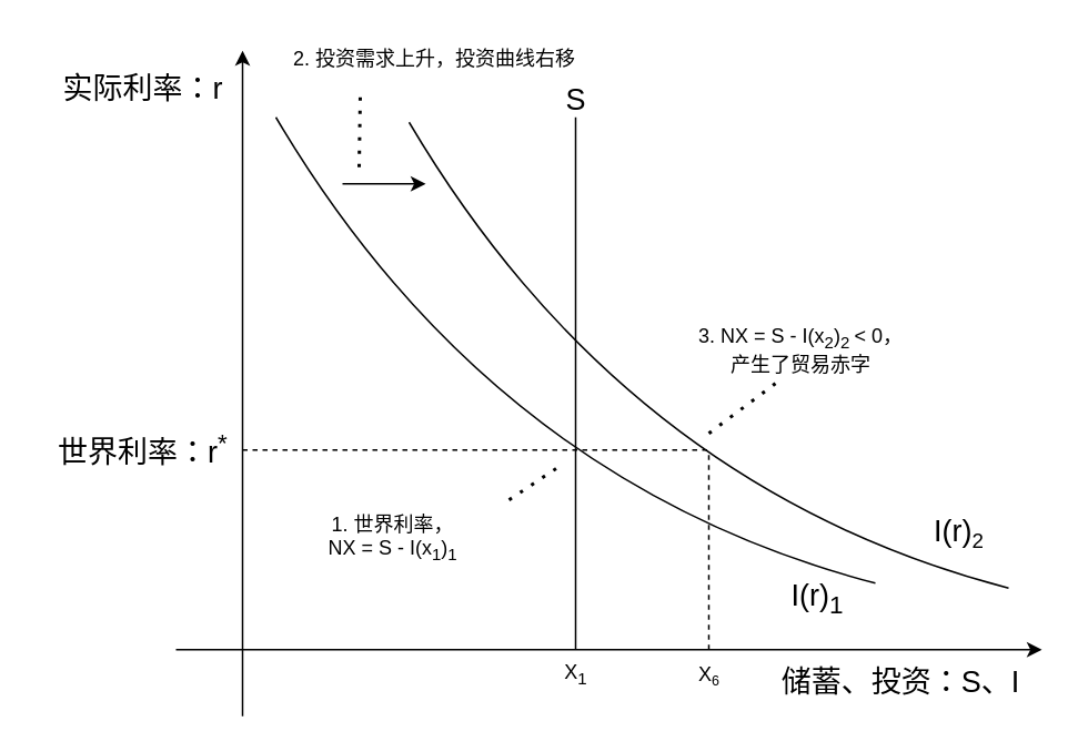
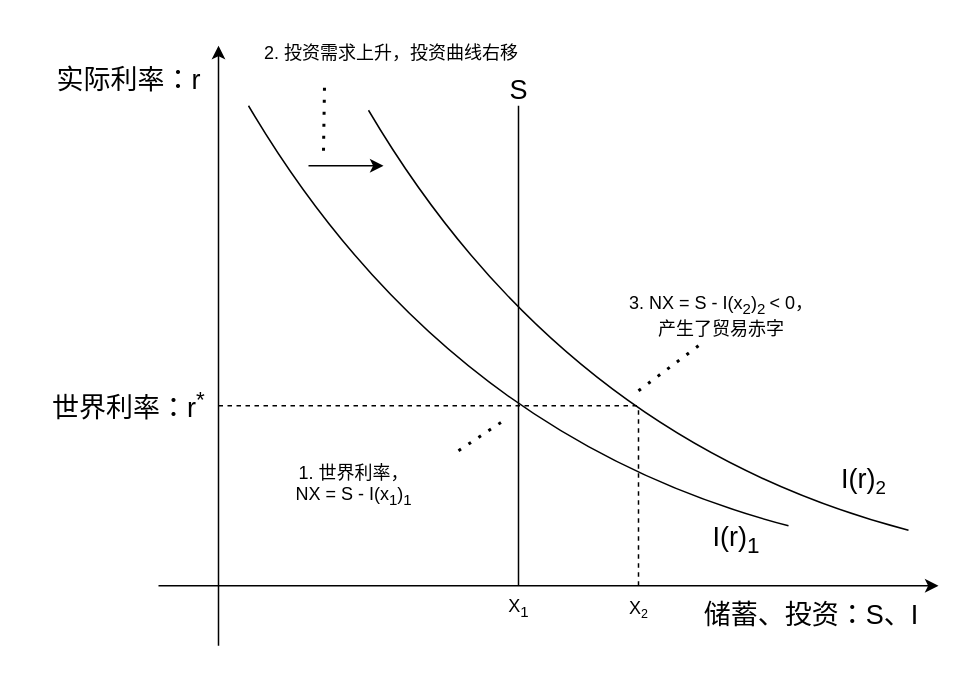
  <mxCell id="0" />
  <mxCell id="1" parent="0" />
  <mxCell id="2" value="" style="endArrow=classic;html=1;rounded=0;" edge="1" parent="1"><mxGeometry width="50" height="50" relative="1" as="geometry"><mxPoint x="105" y="390" as="sourcePoint" /><mxPoint x="625" y="390" as="targetPoint" /></mxGeometry></mxCell>
  <mxCell id="3" value="" style="endArrow=classic;html=1;rounded=0;" edge="1" parent="1"><mxGeometry width="50" height="50" relative="1" as="geometry"><mxPoint x="145" y="430" as="sourcePoint" /><mxPoint x="145" y="30" as="targetPoint" /></mxGeometry></mxCell>
  <mxCell id="4" value="" style="endArrow=none;html=1;rounded=0;curved=1;" edge="1" parent="1"><mxGeometry width="50" height="50" relative="1" as="geometry"><mxPoint x="165" y="70" as="sourcePoint" /><mxPoint x="525" y="350" as="targetPoint" /><Array as="points"><mxPoint x="295" y="290" /></Array></mxGeometry></mxCell>
  <mxCell id="5" value="" style="endArrow=none;html=1;rounded=0;" edge="1" parent="1"><mxGeometry width="50" height="50" relative="1" as="geometry"><mxPoint x="345" y="390" as="sourcePoint" /><mxPoint x="345" y="70" as="targetPoint" /></mxGeometry></mxCell>
  <mxCell id="6" value="" style="endArrow=none;dashed=1;html=1;rounded=0;" edge="1" parent="1"><mxGeometry width="50" height="50" relative="1" as="geometry"><mxPoint x="145" y="270" as="sourcePoint" /><mxPoint x="425" y="270" as="targetPoint" /></mxGeometry></mxCell>
  <mxCell id="7" value="&lt;font style=&quot;font-size: 18px;&quot;&gt;S&lt;/font&gt;" style="text;html=1;align=center;verticalAlign=middle;resizable=0;points=[];autosize=1;strokeColor=none;fillColor=none;" vertex="1" parent="1"><mxGeometry x="325" y="40" width="40" height="40" as="geometry" /></mxCell>
  <mxCell id="8" value="&lt;font style=&quot;font-size: 18px;&quot;&gt;I(r)&lt;sub&gt;1&lt;/sub&gt;&lt;/font&gt;" style="text;html=1;align=center;verticalAlign=middle;resizable=0;points=[];autosize=1;strokeColor=none;fillColor=none;" vertex="1" parent="1"><mxGeometry x="465" y="340" width="50" height="40" as="geometry" /></mxCell>
  <mxCell id="9" value="&lt;font style=&quot;font-size: 18px;&quot;&gt;储蓄、投资：S、I&lt;/font&gt;" style="text;html=1;align=center;verticalAlign=middle;resizable=0;points=[];autosize=1;strokeColor=none;fillColor=none;" vertex="1" parent="1"><mxGeometry x="455" y="390" width="170" height="40" as="geometry" /></mxCell>
  <mxCell id="10" value="&lt;font style=&quot;font-size: 18px;&quot;&gt;实际利率：r&lt;/font&gt;" style="text;html=1;align=center;verticalAlign=middle;resizable=0;points=[];autosize=1;strokeColor=none;fillColor=none;" vertex="1" parent="1"><mxGeometry x="25" y="33" width="120" height="40" as="geometry" /></mxCell>
  <mxCell id="11" value="&lt;font style=&quot;font-size: 18px;&quot;&gt;世界利率：r&lt;sup&gt;*&lt;/sup&gt;&lt;/font&gt;" style="text;html=1;align=center;verticalAlign=middle;resizable=0;points=[];autosize=1;strokeColor=none;fillColor=none;" vertex="1" parent="1"><mxGeometry x="20" y="250" width="130" height="40" as="geometry" /></mxCell>
  <mxCell id="12" value="X&lt;sub&gt;1&lt;/sub&gt;" style="text;html=1;align=center;verticalAlign=middle;resizable=0;points=[];autosize=1;strokeColor=none;fillColor=none;" vertex="1" parent="1"><mxGeometry x="325" y="390" width="40" height="30" as="geometry" /></mxCell>
- <mxCell id="13" value="X&lt;span style=&quot;font-size: 10px;&quot;&gt;&lt;sub&gt;6&lt;/sub&gt;&lt;/span&gt;" style="text;html=1;align=center;verticalAlign=middle;resizable=0;points=[];autosize=1;strokeColor=none;fillColor=none;" vertex="1" parent="1"><mxGeometry x="405" y="390" width="40" height="30" as="geometry" /></mxCell>
+ <mxCell id="13" value="X&lt;span style=&quot;font-size: 10px;&quot;&gt;&lt;sub&gt;2&lt;/sub&gt;&lt;/span&gt;" style="text;html=1;align=center;verticalAlign=middle;resizable=0;points=[];autosize=1;strokeColor=none;fillColor=none;" vertex="1" parent="1"><mxGeometry x="405" y="390" width="40" height="30" as="geometry" /></mxCell>
  <mxCell id="14" value="" style="endArrow=none;html=1;rounded=0;curved=1;" edge="1" parent="1"><mxGeometry width="50" height="50" relative="1" as="geometry"><mxPoint x="245" y="73" as="sourcePoint" /><mxPoint x="605" y="353" as="targetPoint" /><Array as="points"><mxPoint x="375" y="293" /></Array></mxGeometry></mxCell>
  <mxCell id="15" value="&lt;font style=&quot;font-size: 18px;&quot;&gt;I(r)&lt;/font&gt;&lt;font style=&quot;font-size: 15px;&quot;&gt;&lt;sub&gt;2&lt;/sub&gt;&lt;/font&gt;" style="text;html=1;align=center;verticalAlign=middle;resizable=0;points=[];autosize=1;strokeColor=none;fillColor=none;" vertex="1" parent="1"><mxGeometry x="550" y="300" width="50" height="40" as="geometry" /></mxCell>
  <mxCell id="16" value="" style="endArrow=none;dashed=1;html=1;rounded=0;" edge="1" parent="1"><mxGeometry width="50" height="50" relative="1" as="geometry"><mxPoint x="425" y="390" as="sourcePoint" /><mxPoint x="425" y="270" as="targetPoint" /></mxGeometry></mxCell>
  <mxCell id="17" value="" style="endArrow=none;dashed=1;html=1;dashPattern=1 3;strokeWidth=2;rounded=0;" edge="1" parent="1"><mxGeometry width="50" height="50" relative="1" as="geometry"><mxPoint x="305" y="300" as="sourcePoint" /><mxPoint x="335" y="280" as="targetPoint" /></mxGeometry></mxCell>
  <mxCell id="18" value="1. 世界利率，&lt;br&gt;NX = S - I(x&lt;sub&gt;1&lt;/sub&gt;)&lt;sub&gt;1&lt;/sub&gt;" style="text;html=1;align=center;verticalAlign=middle;resizable=0;points=[];autosize=1;strokeColor=none;fillColor=none;" vertex="1" parent="1"><mxGeometry x="175" y="303" width="120" height="40" as="geometry" /></mxCell>
  <mxCell id="19" value="" style="endArrow=classic;html=1;rounded=0;" edge="1" parent="1"><mxGeometry width="50" height="50" relative="1" as="geometry"><mxPoint x="205" y="110" as="sourcePoint" /><mxPoint x="255" y="110" as="targetPoint" /></mxGeometry></mxCell>
  <mxCell id="20" value="" style="endArrow=none;dashed=1;html=1;dashPattern=1 3;strokeWidth=2;rounded=0;entryX=0.267;entryY=1.101;entryDx=0;entryDy=0;entryPerimeter=0;" edge="1" parent="1" target="21"><mxGeometry width="50" height="50" relative="1" as="geometry"><mxPoint x="215" y="100" as="sourcePoint" /><mxPoint x="215" y="60" as="targetPoint" /></mxGeometry></mxCell>
  <mxCell id="21" value="2. 投资需求上升，投资曲线右移" style="text;html=1;align=center;verticalAlign=middle;resizable=0;points=[];autosize=1;strokeColor=none;fillColor=none;" vertex="1" parent="1"><mxGeometry x="165" y="20" width="190" height="30" as="geometry" /></mxCell>
  <mxCell id="22" value="" style="endArrow=none;dashed=1;html=1;dashPattern=1 3;strokeWidth=2;rounded=0;" edge="1" parent="1"><mxGeometry width="50" height="50" relative="1" as="geometry"><mxPoint x="425" y="260" as="sourcePoint" /><mxPoint x="465" y="230" as="targetPoint" /></mxGeometry></mxCell>
  <mxCell id="23" value="3. NX = S - I(x&lt;sub&gt;2&lt;/sub&gt;)&lt;sub&gt;2&amp;nbsp;&lt;/sub&gt;&amp;lt; 0，&lt;br&gt;产生了贸易赤字" style="text;html=1;align=center;verticalAlign=middle;resizable=0;points=[];autosize=1;strokeColor=none;fillColor=none;" vertex="1" parent="1"><mxGeometry x="405" y="190" width="150" height="40" as="geometry" /></mxCell>
